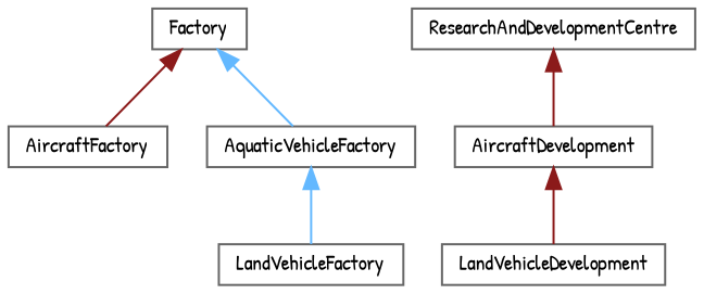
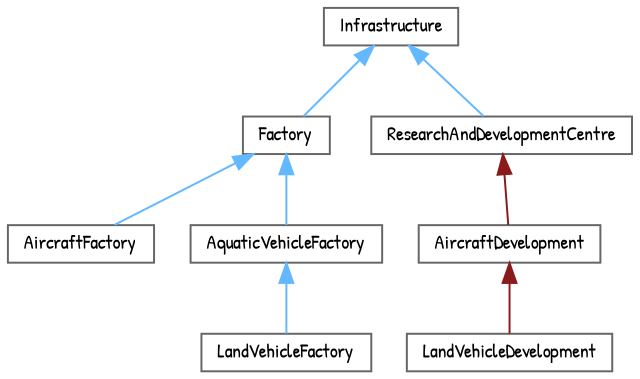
  digraph {
    fontname="Patrick Hand"
    rankdir=TB
    node [color=grey40 fillcolor=white fontname="Patrick Hand" fontsize=10 shape=box style=filled]
    edge [color=steelblue1 dir=back fontname="Patrick Hand" fontsize=10 labelfontname=Helvetica labelfontsize=10 style=solid]
+   n1 [height=0.2 label=Infrastructure width=0.4]
    n2 [height=0.2 label=Factory width=0.4]
    n3 [height=0.2 label=ResearchAndDevelopmentCentre width=0.4]
    n4 [height=0.2 label=AircraftFactory width=0.4]
    n5 [height=0.2 label=AquaticVehicleFactory width=0.4]
    n6 [height=0.2 label=AircraftDevelopment width=0.4]
    n7 [height=0.2 label=LandVehicleFactory width=0.4]
    n8 [height=0.2 label=LandVehicleDevelopment width=0.4]
-   n2 -> n4 [color=firebrick4]
+   n1 -> n2
+   n1 -> n3
+   n2 -> n4
    n2 -> n5
    n3 -> n6 [color=firebrick4]
    n5 -> n7
    n6 -> n8 [color=firebrick4]
  }
